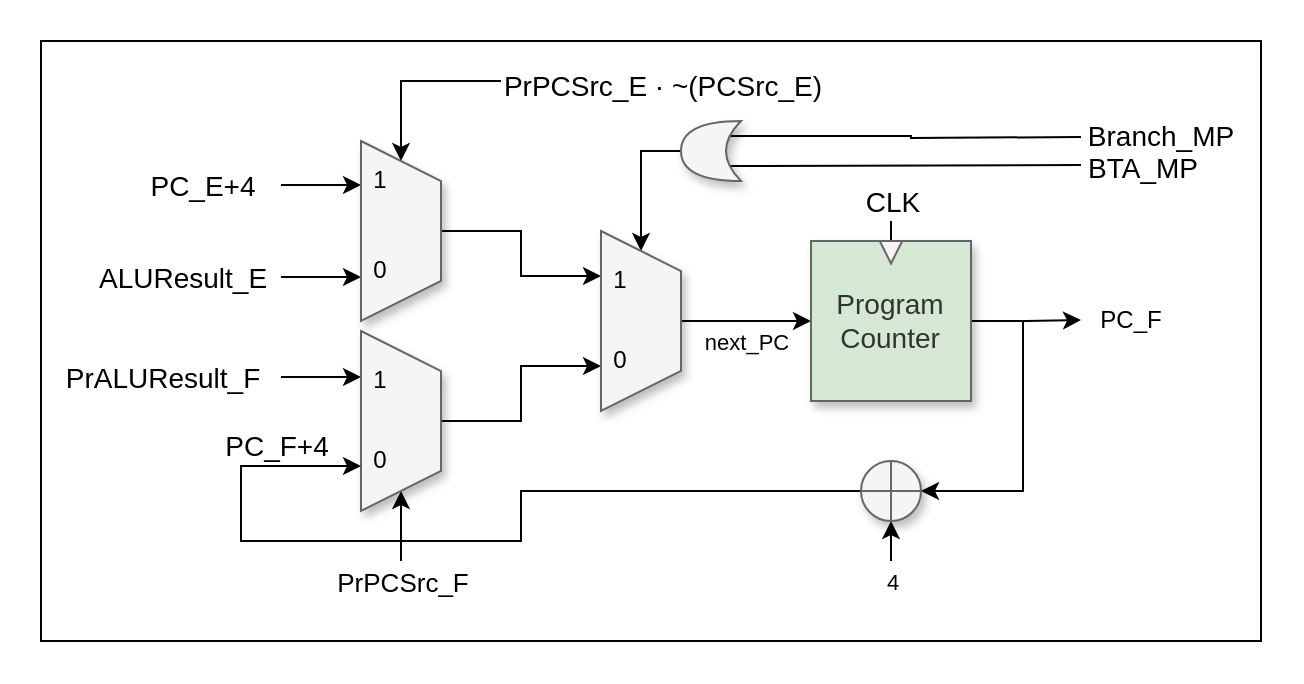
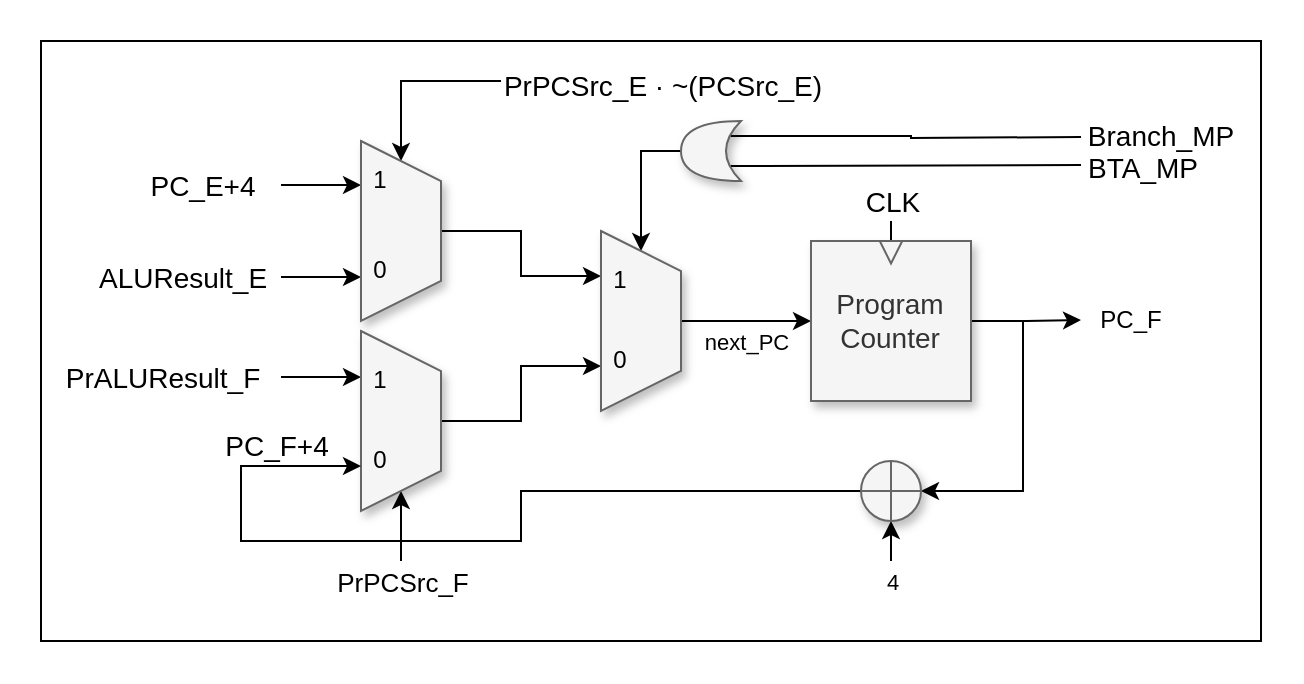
  <mxCell id="0" />
  <mxCell id="1" parent="0" />
  <mxCell id="2" value="" style="rounded=0;whiteSpace=wrap;html=1;" parent="1" vertex="1"><mxGeometry x="20" y="20" width="610" height="300" as="geometry" /></mxCell>
  <mxCell id="3" style="edgeStyle=orthogonalEdgeStyle;rounded=0;orthogonalLoop=1;jettySize=auto;html=1;exitX=0.5;exitY=0;exitDx=0;exitDy=0;entryX=0.25;entryY=1;entryDx=0;entryDy=0;" parent="1" source="10" target="20" edge="1"><mxGeometry relative="1" as="geometry" /></mxCell>
  <mxCell id="4" style="edgeStyle=orthogonalEdgeStyle;rounded=0;orthogonalLoop=1;jettySize=auto;html=1;exitX=0.75;exitY=1;exitDx=0;exitDy=0;startArrow=classic;startFill=1;endArrow=none;endFill=0;" parent="1" source="10" edge="1"><mxGeometry relative="1" as="geometry"><mxPoint x="140" y="138" as="targetPoint" /><Array as="points"><mxPoint x="140" y="138" /></Array></mxGeometry></mxCell>
  <mxCell id="5" value="ALUResult_E" style="edgeLabel;html=1;align=center;verticalAlign=middle;resizable=0;points=[];fontSize=14;labelBackgroundColor=none;" parent="4" vertex="1" connectable="0"><mxGeometry x="0.983" y="1" relative="1" as="geometry"><mxPoint x="-50" y="-1" as="offset" /></mxGeometry></mxCell>
  <mxCell id="6" style="edgeStyle=orthogonalEdgeStyle;rounded=0;orthogonalLoop=1;jettySize=auto;html=1;exitX=0.25;exitY=1;exitDx=0;exitDy=0;startArrow=classic;startFill=1;endArrow=none;endFill=0;" parent="1" source="10" edge="1"><mxGeometry relative="1" as="geometry"><mxPoint x="140" y="92" as="targetPoint" /><Array as="points"><mxPoint x="140" y="92" /></Array></mxGeometry></mxCell>
  <mxCell id="7" value="PC_E+4" style="edgeLabel;html=1;align=center;verticalAlign=middle;resizable=0;points=[];fontSize=14;" parent="6" vertex="1" connectable="0"><mxGeometry x="0.961" y="-3" relative="1" as="geometry"><mxPoint x="-41" y="3" as="offset" /></mxGeometry></mxCell>
  <mxCell id="8" style="edgeStyle=orthogonalEdgeStyle;rounded=0;orthogonalLoop=1;jettySize=auto;html=1;exitX=0;exitY=0.5;exitDx=0;exitDy=0;startArrow=classic;startFill=1;endArrow=none;endFill=0;" parent="1" source="10" edge="1"><mxGeometry relative="1" as="geometry"><mxPoint x="250" y="40" as="targetPoint" /><Array as="points"><mxPoint x="200" y="40" /><mxPoint x="250" y="40" /></Array></mxGeometry></mxCell>
  <mxCell id="9" value="&lt;font style=&quot;font-size: 14px;&quot;&gt;PrPCSrc_E · ~(PCSrc_E)&lt;/font&gt;" style="edgeLabel;html=1;align=center;verticalAlign=middle;resizable=0;points=[];labelBackgroundColor=none;" parent="8" vertex="1" connectable="0"><mxGeometry x="0.941" y="-2" relative="1" as="geometry"><mxPoint x="83" as="offset" /></mxGeometry></mxCell>
  <mxCell id="10" value="" style="shape=trapezoid;perimeter=trapezoidPerimeter;whiteSpace=wrap;html=1;fixedSize=1;fillColor=#f5f5f5;fontColor=#333333;strokeColor=#666666;shadow=1;rotation=90;" parent="1" vertex="1"><mxGeometry x="155" y="95" width="90" height="40" as="geometry" /></mxCell>
  <mxCell id="11" style="edgeStyle=orthogonalEdgeStyle;rounded=0;orthogonalLoop=1;jettySize=auto;html=1;exitX=0.5;exitY=0;exitDx=0;exitDy=0;entryX=0.75;entryY=1;entryDx=0;entryDy=0;" parent="1" source="16" target="20" edge="1"><mxGeometry relative="1" as="geometry" /></mxCell>
  <mxCell id="12" style="edgeStyle=orthogonalEdgeStyle;rounded=0;orthogonalLoop=1;jettySize=auto;html=1;exitX=0.25;exitY=1;exitDx=0;exitDy=0;startArrow=classic;startFill=1;endArrow=none;endFill=0;" parent="1" source="16" edge="1"><mxGeometry relative="1" as="geometry"><mxPoint x="140" y="188" as="targetPoint" /><mxPoint x="180" y="200" as="sourcePoint" /><Array as="points"><mxPoint x="140" y="188" /></Array></mxGeometry></mxCell>
  <mxCell id="13" value="PrALUResult_F" style="edgeLabel;html=1;align=center;verticalAlign=middle;resizable=0;points=[];fontSize=14;" parent="12" vertex="1" connectable="0"><mxGeometry x="1" y="-1" relative="1" as="geometry"><mxPoint x="-60" y="1" as="offset" /></mxGeometry></mxCell>
  <mxCell id="14" style="edgeStyle=orthogonalEdgeStyle;rounded=0;orthogonalLoop=1;jettySize=auto;html=1;exitX=1;exitY=0.5;exitDx=0;exitDy=0;startArrow=classic;startFill=1;endArrow=none;endFill=0;" parent="1" source="16" edge="1"><mxGeometry relative="1" as="geometry"><mxPoint x="200" y="280" as="targetPoint" /></mxGeometry></mxCell>
  <mxCell id="15" value="PrPCSrc_F" style="edgeLabel;html=1;align=center;verticalAlign=middle;resizable=0;points=[];labelBackgroundColor=none;fontSize=13;" parent="14" vertex="1" connectable="0"><mxGeometry x="0.958" relative="1" as="geometry"><mxPoint y="11" as="offset" /></mxGeometry></mxCell>
  <mxCell id="16" value="" style="shape=trapezoid;perimeter=trapezoidPerimeter;whiteSpace=wrap;html=1;fixedSize=1;fillColor=#f5f5f5;fontColor=#333333;strokeColor=#666666;shadow=1;rotation=90;" parent="1" vertex="1"><mxGeometry x="155" y="190" width="90" height="40" as="geometry" /></mxCell>
  <mxCell id="17" style="edgeStyle=orthogonalEdgeStyle;rounded=0;orthogonalLoop=1;jettySize=auto;html=1;exitX=0.5;exitY=0;exitDx=0;exitDy=0;entryX=0;entryY=0.5;entryDx=0;entryDy=0;" parent="1" source="20" target="24" edge="1"><mxGeometry relative="1" as="geometry" /></mxCell>
  <mxCell id="18" value="next_PC" style="edgeLabel;html=1;align=center;verticalAlign=middle;resizable=0;points=[];labelBackgroundColor=none;" parent="17" vertex="1" connectable="0"><mxGeometry x="-0.023" relative="1" as="geometry"><mxPoint y="10" as="offset" /></mxGeometry></mxCell>
  <mxCell id="19" style="edgeStyle=orthogonalEdgeStyle;rounded=0;orthogonalLoop=1;jettySize=auto;html=1;exitX=0;exitY=0.5;exitDx=0;exitDy=0;startArrow=classic;startFill=1;endArrow=none;endFill=0;entryX=1;entryY=0.5;entryDx=0;entryDy=0;entryPerimeter=0;" parent="1" source="20" target="42" edge="1"><mxGeometry relative="1" as="geometry"><mxPoint x="340" y="60" as="targetPoint" /><Array as="points"><mxPoint x="320" y="75" /></Array></mxGeometry></mxCell>
  <mxCell id="20" value="" style="shape=trapezoid;perimeter=trapezoidPerimeter;whiteSpace=wrap;html=1;fixedSize=1;fillColor=#f5f5f5;fontColor=#333333;strokeColor=#666666;shadow=1;rotation=90;" parent="1" vertex="1"><mxGeometry x="275" y="140" width="90" height="40" as="geometry" /></mxCell>
  <mxCell id="21" style="edgeStyle=orthogonalEdgeStyle;rounded=0;orthogonalLoop=1;jettySize=auto;html=1;exitX=0.5;exitY=0;exitDx=0;exitDy=0;startArrow=none;startFill=0;endArrow=none;endFill=0;" parent="1" source="24" edge="1"><mxGeometry relative="1" as="geometry"><mxPoint x="445" y="110" as="targetPoint" /></mxGeometry></mxCell>
  <mxCell id="22" value="&lt;font style=&quot;font-size: 14px;&quot;&gt;&lt;font style=&quot;font-size: 14px;&quot;&gt;CL&lt;/font&gt;K&lt;/font&gt;" style="edgeLabel;html=1;align=center;verticalAlign=middle;resizable=0;points=[];" parent="21" vertex="1" connectable="0"><mxGeometry x="0.855" relative="1" as="geometry"><mxPoint y="-11" as="offset" /></mxGeometry></mxCell>
  <mxCell id="23" style="edgeStyle=orthogonalEdgeStyle;rounded=0;orthogonalLoop=1;jettySize=auto;html=1;exitX=1;exitY=0.5;exitDx=0;exitDy=0;" parent="1" source="24" edge="1"><mxGeometry relative="1" as="geometry"><mxPoint x="540" y="159.565" as="targetPoint" /></mxGeometry></mxCell>
- <mxCell id="24" value="&lt;font style=&quot;font-size: 14px;&quot;&gt;Program Counter&lt;/font&gt;" style="rounded=0;whiteSpace=wrap;html=1;fillColor=#d5e8d4;fontColor=#333333;strokeColor=#666666;shadow=1;" parent="1" vertex="1"><mxGeometry x="405" y="120" width="80" height="80" as="geometry" /></mxCell>
+ <mxCell id="24" value="&lt;font style=&quot;font-size: 14px;&quot;&gt;Program Counter&lt;/font&gt;" style="rounded=0;whiteSpace=wrap;html=1;fillColor=#f5f5f5;fontColor=#333333;strokeColor=#666666;shadow=1;" parent="1" vertex="1"><mxGeometry x="405" y="120" width="80" height="80" as="geometry" /></mxCell>
  <mxCell id="25" value="" style="triangle;whiteSpace=wrap;html=1;fillColor=#f5f5f5;fontColor=#333333;strokeColor=#666666;shadow=0;rotation=90;" parent="1" vertex="1"><mxGeometry x="439.37" y="120" width="11.25" height="11.25" as="geometry" /></mxCell>
  <mxCell id="26" value="0" style="text;html=1;strokeColor=none;fillColor=none;align=center;verticalAlign=middle;whiteSpace=wrap;rounded=0;" parent="1" vertex="1"><mxGeometry x="180" y="125" width="20" height="20" as="geometry" /></mxCell>
  <mxCell id="27" style="edgeStyle=orthogonalEdgeStyle;rounded=0;orthogonalLoop=1;jettySize=auto;html=1;exitX=1;exitY=0.5;exitDx=0;exitDy=0;startArrow=classic;startFill=1;endArrow=none;endFill=0;exitPerimeter=0;" parent="1" source="37" edge="1"><mxGeometry relative="1" as="geometry"><mxPoint x="511" y="160" as="targetPoint" /><Array as="points"><mxPoint x="511" y="245" /></Array></mxGeometry></mxCell>
  <mxCell id="28" value="0" style="text;html=1;strokeColor=none;fillColor=none;align=center;verticalAlign=middle;whiteSpace=wrap;rounded=0;" parent="1" vertex="1"><mxGeometry x="180" y="220" width="20" height="20" as="geometry" /></mxCell>
  <mxCell id="29" value="0" style="text;html=1;strokeColor=none;fillColor=none;align=center;verticalAlign=middle;whiteSpace=wrap;rounded=0;" parent="1" vertex="1"><mxGeometry x="300" y="170" width="20" height="20" as="geometry" /></mxCell>
  <mxCell id="30" value="1" style="text;html=1;strokeColor=none;fillColor=none;align=center;verticalAlign=middle;whiteSpace=wrap;rounded=0;" parent="1" vertex="1"><mxGeometry x="180" y="80" width="20" height="20" as="geometry" /></mxCell>
  <mxCell id="31" value="1" style="text;html=1;strokeColor=none;fillColor=none;align=center;verticalAlign=middle;whiteSpace=wrap;rounded=0;" parent="1" vertex="1"><mxGeometry x="300" y="130" width="20" height="20" as="geometry" /></mxCell>
  <mxCell id="32" value="PC_F" style="text;html=1;align=center;verticalAlign=middle;resizable=0;points=[];autosize=1;strokeColor=none;fillColor=none;" parent="1" vertex="1"><mxGeometry x="540" y="145" width="50" height="30" as="geometry" /></mxCell>
  <mxCell id="33" style="edgeStyle=orthogonalEdgeStyle;rounded=0;orthogonalLoop=1;jettySize=auto;html=1;exitX=0;exitY=0.5;exitDx=0;exitDy=0;exitPerimeter=0;entryX=0.75;entryY=1;entryDx=0;entryDy=0;" parent="1" source="37" target="16" edge="1"><mxGeometry relative="1" as="geometry"><Array as="points"><mxPoint x="260" y="245" /><mxPoint x="260" y="270" /><mxPoint x="120" y="270" /><mxPoint x="120" y="233" /><mxPoint x="180" y="233" /></Array></mxGeometry></mxCell>
  <mxCell id="34" value="PC_F+4" style="edgeLabel;html=1;align=center;verticalAlign=middle;resizable=0;points=[];labelBackgroundColor=none;fontSize=14;" parent="33" vertex="1" connectable="0"><mxGeometry x="0.813" y="1" relative="1" as="geometry"><mxPoint x="-2" y="-9" as="offset" /></mxGeometry></mxCell>
  <mxCell id="35" style="edgeStyle=orthogonalEdgeStyle;rounded=0;orthogonalLoop=1;jettySize=auto;html=1;exitX=0.5;exitY=1;exitDx=0;exitDy=0;exitPerimeter=0;startArrow=classic;startFill=1;endArrow=none;endFill=0;" parent="1" source="37" edge="1"><mxGeometry relative="1" as="geometry"><mxPoint x="445" y="280" as="targetPoint" /></mxGeometry></mxCell>
  <mxCell id="36" value="4" style="edgeLabel;html=1;align=center;verticalAlign=middle;resizable=0;points=[];labelBackgroundColor=none;" parent="35" vertex="1" connectable="0"><mxGeometry x="0.827" y="1" relative="1" as="geometry"><mxPoint x="-1" y="12" as="offset" /></mxGeometry></mxCell>
  <mxCell id="37" value="" style="verticalLabelPosition=bottom;verticalAlign=top;html=1;shape=mxgraph.flowchart.summing_function;fillColor=#f5f5f5;fontColor=#333333;strokeColor=#666666;shadow=1;" parent="1" vertex="1"><mxGeometry x="430" y="230" width="30" height="30" as="geometry" /></mxCell>
  <mxCell id="38" style="edgeStyle=orthogonalEdgeStyle;rounded=0;orthogonalLoop=1;jettySize=auto;html=1;exitX=0.175;exitY=0.75;exitDx=0;exitDy=0;exitPerimeter=0;startArrow=none;startFill=0;endArrow=none;endFill=0;" parent="1" source="42" edge="1"><mxGeometry relative="1" as="geometry"><mxPoint x="540" y="68" as="targetPoint" /></mxGeometry></mxCell>
  <mxCell id="39" value="Branch_MP" style="edgeLabel;html=1;align=center;verticalAlign=middle;resizable=0;points=[];labelBackgroundColor=none;fontSize=14;" parent="38" vertex="1" connectable="0"><mxGeometry x="0.943" relative="1" as="geometry"><mxPoint x="45" y="-1" as="offset" /></mxGeometry></mxCell>
  <mxCell id="40" style="edgeStyle=orthogonalEdgeStyle;rounded=0;orthogonalLoop=1;jettySize=auto;html=1;exitX=0.175;exitY=0.25;exitDx=0;exitDy=0;exitPerimeter=0;endArrow=none;endFill=0;" parent="1" source="42" edge="1"><mxGeometry relative="1" as="geometry"><mxPoint x="540" y="82" as="targetPoint" /></mxGeometry></mxCell>
  <mxCell id="41" value="BTA_MP" style="edgeLabel;html=1;align=center;verticalAlign=middle;resizable=0;points=[];fontSize=14;" parent="40" vertex="1" connectable="0"><mxGeometry x="1" y="-1" relative="1" as="geometry"><mxPoint x="31" as="offset" /></mxGeometry></mxCell>
  <mxCell id="42" value="" style="shape=xor;whiteSpace=wrap;html=1;fillColor=#f5f5f5;fontColor=#333333;strokeColor=#666666;shadow=1;rotation=-180;" parent="1" vertex="1"><mxGeometry x="340" y="60" width="30" height="30" as="geometry" /></mxCell>
  <mxCell id="43" value="1" style="text;html=1;strokeColor=none;fillColor=none;align=center;verticalAlign=middle;whiteSpace=wrap;rounded=0;" vertex="1" parent="1"><mxGeometry x="180" y="180" width="20" height="20" as="geometry" /></mxCell>
